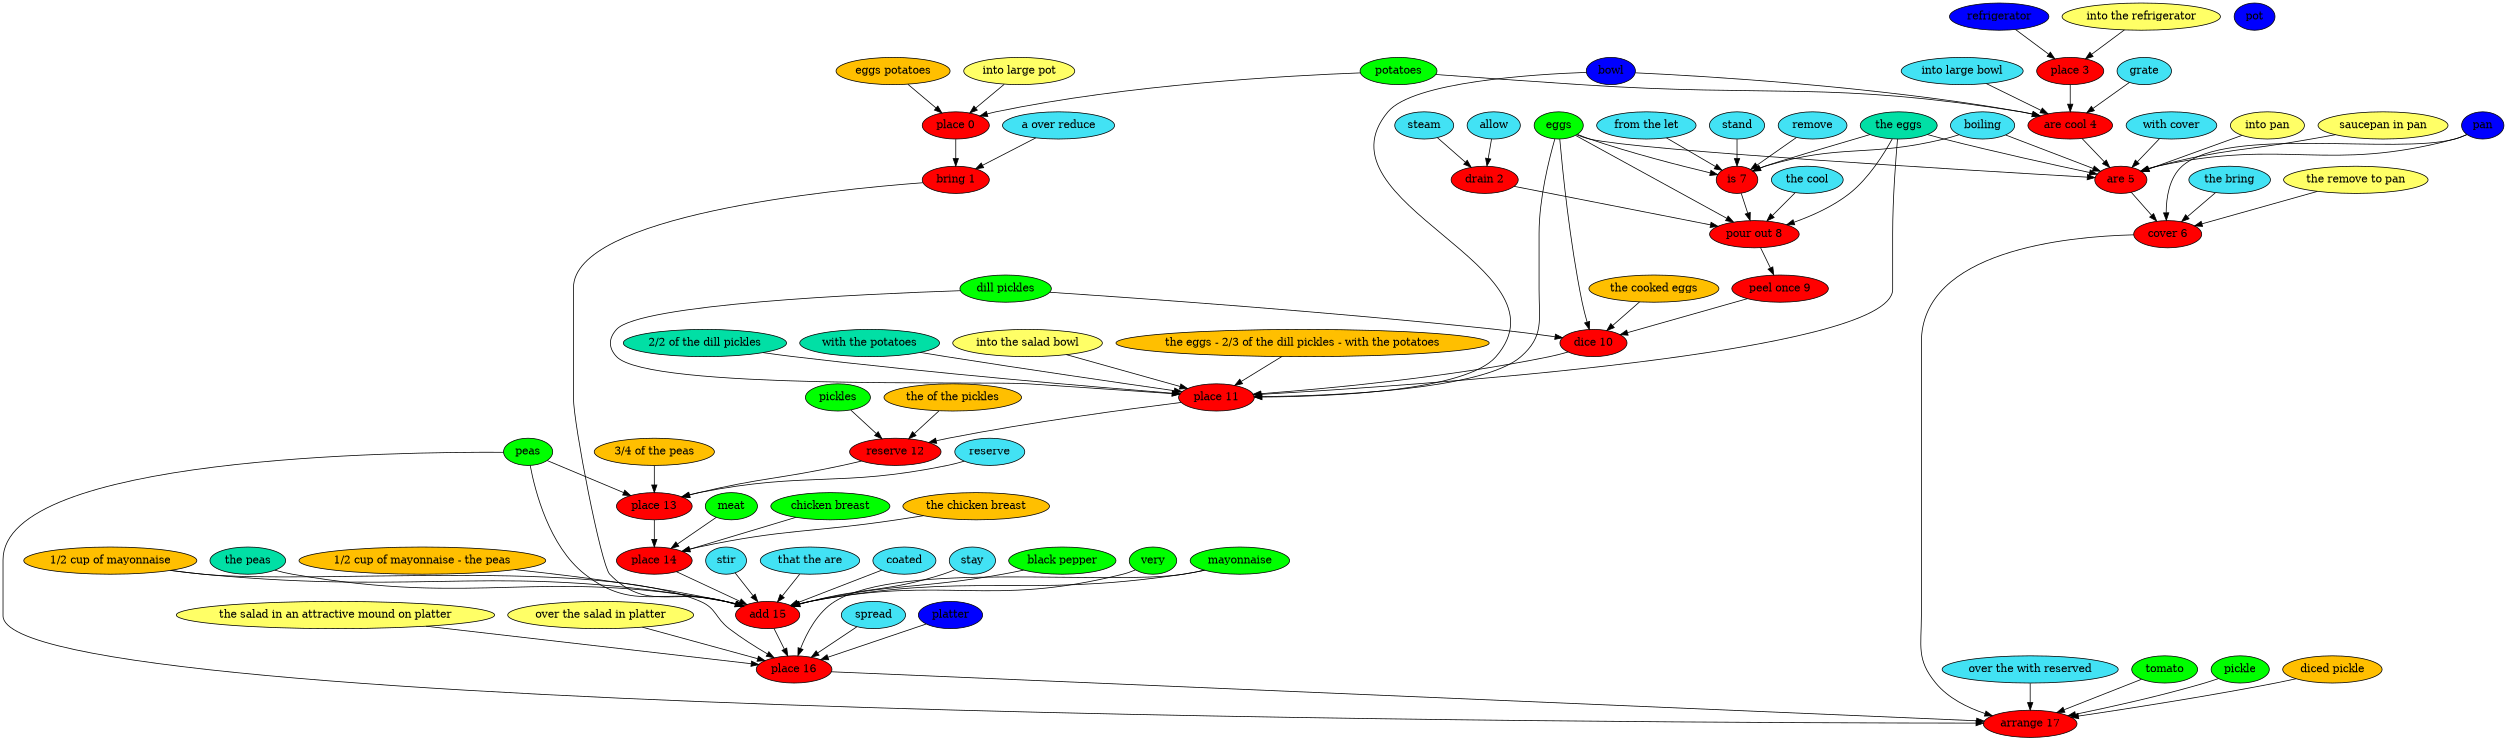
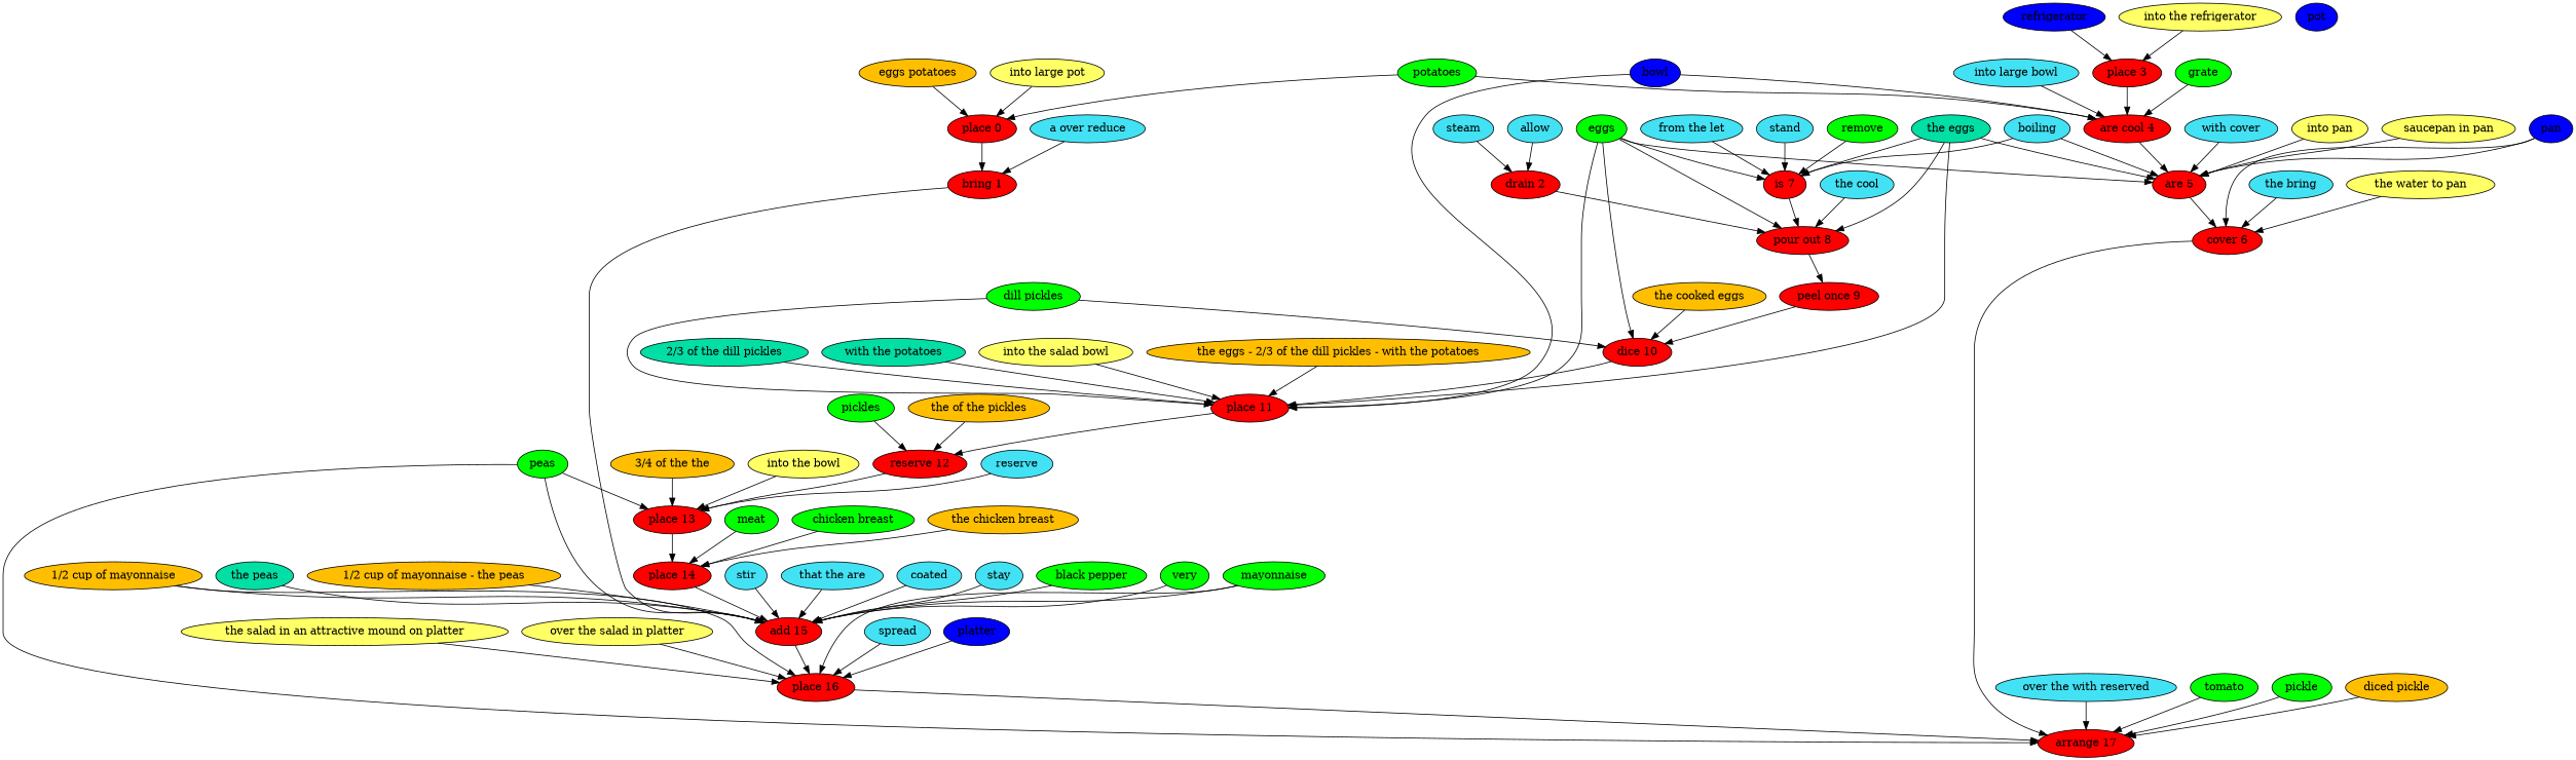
  digraph {
    node [fillcolor="#42e2f4" style=filled]
    "place 0" [fillcolor=red]
    "bring 1" [fillcolor=red]
    "add 15" [fillcolor=red]
    potatoes [fillcolor=green]
    "are cool 4" [fillcolor=red]
    "are 5" [fillcolor=red]
    n7 [fillcolor="#FFBF00" label="eggs potatoes"]
    pot [fillcolor="#0000ff"]
    "into large pot" [fillcolor="#ffff66"]
    "place 16" [fillcolor=red]
    "a over reduce"
    "drain 2" [fillcolor=red]
    "pour out 8" [fillcolor=red]
    "peel once 9" [fillcolor=red]
    allow
    steam
    "place 3" [fillcolor=red]
    refrigerator [fillcolor="#0000ff"]
    "into the refrigerator" [fillcolor="#ffff66"]
    "cover 6" [fillcolor=red]
-   grate
+   grate [fillcolor=green]
    bowl [fillcolor="#0000ff"]
    "place 11" [fillcolor=red]
    "reserve 12" [fillcolor=red]
    "into large bowl"
    "arrange 17" [fillcolor=red]
    boiling
    "is 7" [fillcolor=red]
    "with cover"
    eggs [fillcolor=green]
    "dice 10" [fillcolor=red]
    "the eggs" [fillcolor="#01DFA5"]
    pan [fillcolor="#0000ff"]
    "into pan" [fillcolor="#ffff66"]
    "saucepan in pan" [fillcolor="#ffff66"]
    "the bring"
-   "the water to pan" [fillcolor="#ffff66" label="the remove to pan"]
-   remove
+   "the water to pan" [fillcolor="#ffff66"]
+   remove [fillcolor=green]
    "from the let"
    stand
    "the cool"
    "the cooked eggs" [fillcolor="#FFBF00"]
    "dill pickles" [fillcolor=green]
    "place 13" [fillcolor=red]
-   "2/3 of the dill pickles" [fillcolor="#01DFA5" label="2/2 of the dill pickles"]
+   "2/3 of the dill pickles" [fillcolor="#01DFA5"]
    "with the potatoes" [fillcolor="#01DFA5"]
    "into the salad bowl" [fillcolor="#ffff66"]
    "the eggs - 2/3 of the dill pickles - with the potatoes" [fillcolor="#FFBF00"]
    "place 14" [fillcolor=red]
    pickles [fillcolor=green]
    "the of the pickles" [fillcolor="#FFBF00"]
    reserve
    peas [fillcolor=green]
-   "3/4 of the peas" [fillcolor="#FFBF00"]
+   "3/4 of the peas" [fillcolor="#FFBF00" label="3/4 of the the"]
+   "into the bowl" [fillcolor="#ffff66"]
    meat [fillcolor=green]
    "chicken breast" [fillcolor=green]
    "the chicken breast" [fillcolor="#FFBF00"]
    stir
    "that the are"
    coated
    stay
    mayonnaise [fillcolor=green]
    "1/2 cup of mayonnaise" [fillcolor="#FFBF00"]
    "black pepper" [fillcolor=green]
    very [fillcolor=green]
    "the peas" [fillcolor="#01DFA5"]
    "1/2 cup of mayonnaise - the peas" [fillcolor="#FFBF00"]
    spread
    platter [fillcolor="#0000ff"]
    "the salad in an attractive mound on platter" [fillcolor="#ffff66"]
    "over the salad in platter" [fillcolor="#ffff66"]
    "over the with reserved"
    tomato [fillcolor=green]
    pickle [fillcolor=green]
    "diced pickle" [fillcolor="#FFBF00"]
    "place 0" -> "bring 1"
    "bring 1" -> "add 15"
    "add 15" -> "place 16"
    potatoes -> "place 0"
    potatoes -> "are cool 4"
    "are cool 4" -> "are 5"
    "are 5" -> "cover 6"
    n7 -> "place 0"
    "into large pot" -> "place 0"
    "place 16" -> "arrange 17"
    "a over reduce" -> "bring 1"
    "drain 2" -> "pour out 8"
    "pour out 8" -> "peel once 9"
    "peel once 9" -> "dice 10"
    allow -> "drain 2"
    steam -> "drain 2"
    "place 3" -> "are cool 4"
    refrigerator -> "place 3"
    "into the refrigerator" -> "place 3"
    "cover 6" -> "arrange 17"
    grate -> "are cool 4"
    bowl -> "are cool 4"
    bowl -> "place 11"
    "place 11" -> "reserve 12"
    "reserve 12" -> "place 13"
    "into large bowl" -> "are cool 4"
    boiling -> "are 5"
    boiling -> "is 7"
    "is 7" -> "pour out 8"
    "with cover" -> "are 5"
    eggs -> "are 5"
    eggs -> "pour out 8"
    eggs -> "place 11"
    eggs -> "is 7"
    eggs -> "dice 10"
    "dice 10" -> "place 11"
    "the eggs" -> "are 5"
    "the eggs" -> "pour out 8"
    "the eggs" -> "place 11"
    "the eggs" -> "is 7"
    pan -> "are 5"
    pan -> "cover 6"
    "into pan" -> "are 5"
    "saucepan in pan" -> "are 5"
    "the bring" -> "cover 6"
    "the water to pan" -> "cover 6"
    remove -> "is 7"
    "from the let" -> "is 7"
    stand -> "is 7"
    "the cool" -> "pour out 8"
    "the cooked eggs" -> "dice 10"
    "dill pickles" -> "place 11"
    "dill pickles" -> "dice 10"
    "place 13" -> "place 14"
    "2/3 of the dill pickles" -> "place 11"
    "with the potatoes" -> "place 11"
    "into the salad bowl" -> "place 11"
    "the eggs - 2/3 of the dill pickles - with the potatoes" -> "place 11"
    "place 14" -> "add 15"
    pickles -> "reserve 12"
    "the of the pickles" -> "reserve 12"
    reserve -> "place 13"
    peas -> "add 15"
    peas -> "arrange 17"
    peas -> "place 13"
    "3/4 of the peas" -> "place 13"
+   "into the bowl" -> "place 13"
    meat -> "place 14"
    "chicken breast" -> "place 14"
    "the chicken breast" -> "place 14"
    stir -> "add 15"
    "that the are" -> "add 15"
    coated -> "add 15"
    stay -> "add 15"
    mayonnaise -> "add 15"
    mayonnaise -> "place 16"
    "1/2 cup of mayonnaise" -> "add 15"
    "1/2 cup of mayonnaise" -> "place 16"
    "black pepper" -> "add 15"
    very -> "add 15"
    "the peas" -> "add 15"
    "1/2 cup of mayonnaise - the peas" -> "add 15"
    spread -> "place 16"
    platter -> "place 16"
    "the salad in an attractive mound on platter" -> "place 16"
    "over the salad in platter" -> "place 16"
    "over the with reserved" -> "arrange 17"
    tomato -> "arrange 17"
    pickle -> "arrange 17"
    "diced pickle" -> "arrange 17"
  }
